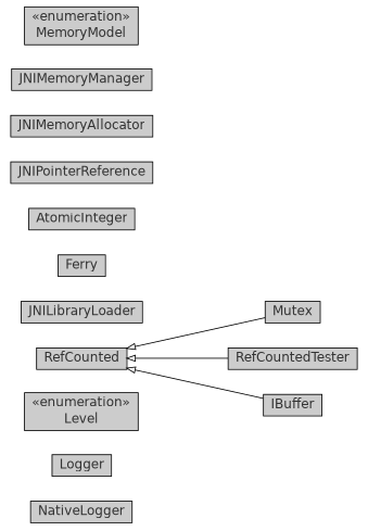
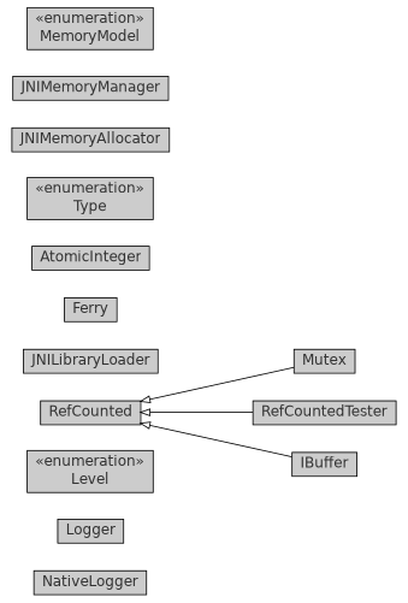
  digraph {
    rankdir=LR
    ranksep=1
    node [fontcolor=grey20 fontname=Helvetica fontsize=15.0 shape=plaintext]
    edge [arrowtail=empty dir=back fontname=Helvetica fontsize=10 headport=p labelfontname=Helvetica labelfontsize=10 tailport=p]
    n1 [label=<<table border="0" cellborder="1" cellspacing="0" cellpadding="2" port="p" bgcolor="grey80" href="./NativeLogger.html"> 		<tr><td><table border="0" cellspacing="0" cellpadding="1"> 			<tr><td> NativeLogger </td></tr> 		</table></td></tr> 		</table>>]
    n2 [label=<<table border="0" cellborder="1" cellspacing="0" cellpadding="2" port="p" bgcolor="grey80" href="./Logger.html"> 		<tr><td><table border="0" cellspacing="0" cellpadding="1"> 			<tr><td> Logger </td></tr> 		</table></td></tr> 		</table>>]
    n3 [label=<<table border="0" cellborder="1" cellspacing="0" cellpadding="2" port="p" bgcolor="grey80" href="./Logger.Level.html"> 		<tr><td><table border="0" cellspacing="0" cellpadding="1"> 			<tr><td> &laquo;enumeration&raquo; </td></tr> 			<tr><td> Level </td></tr> 		</table></td></tr> 		</table>>]
    n4 [label=<<table border="0" cellborder="1" cellspacing="0" cellpadding="2" port="p" bgcolor="grey80" href="./Mutex.html"> 		<tr><td><table border="0" cellspacing="0" cellpadding="1"> 			<tr><td> Mutex </td></tr> 		</table></td></tr> 		</table>>]
    n5 [label=<<table border="0" cellborder="1" cellspacing="0" cellpadding="2" port="p" bgcolor="grey80" href="./JNILibraryLoader.html"> 		<tr><td><table border="0" cellspacing="0" cellpadding="1"> 			<tr><td> JNILibraryLoader </td></tr> 		</table></td></tr> 		</table>>]
    n6 [label=<<table border="0" cellborder="1" cellspacing="0" cellpadding="2" port="p" bgcolor="grey80" href="./RefCounted.html"> 		<tr><td><table border="0" cellspacing="0" cellpadding="1"> 			<tr><td> RefCounted </td></tr> 		</table></td></tr> 		</table>>]
    n7 [label=<<table border="0" cellborder="1" cellspacing="0" cellpadding="2" port="p" bgcolor="grey80" href="./RefCountedTester.html"> 		<tr><td><table border="0" cellspacing="0" cellpadding="1"> 			<tr><td> RefCountedTester </td></tr> 		</table></td></tr> 		</table>>]
    n8 [label=<<table border="0" cellborder="1" cellspacing="0" cellpadding="2" port="p" bgcolor="grey80" href="./IBuffer.html"> 		<tr><td><table border="0" cellspacing="0" cellpadding="1"> 			<tr><td> IBuffer </td></tr> 		</table></td></tr> 		</table>>]
    n9 [label=<<table border="0" cellborder="1" cellspacing="0" cellpadding="2" port="p" bgcolor="grey80" href="./Ferry.html"> 		<tr><td><table border="0" cellspacing="0" cellpadding="1"> 			<tr><td> Ferry </td></tr> 		</table></td></tr> 		</table>>]
    n10 [label=<<table border="0" cellborder="1" cellspacing="0" cellpadding="2" port="p" bgcolor="grey80" href="./AtomicInteger.html"> 		<tr><td><table border="0" cellspacing="0" cellpadding="1"> 			<tr><td> AtomicInteger </td></tr> 		</table></td></tr> 		</table>>]
-   n11 [label=<<table border="0" cellborder="1" cellspacing="0" cellpadding="2" port="p" bgcolor="grey80" href="./JNIPointerReference.html"> 		<tr><td><table border="0" cellspacing="0" cellpadding="1"> 			<tr><td> JNIPointerReference </td></tr> 		</table></td></tr> 		</table>>]
+   n12 [label=<<table border="0" cellborder="1" cellspacing="0" cellpadding="2" port="p" bgcolor="grey80" href="./IBuffer.Type.html"> 		<tr><td><table border="0" cellspacing="0" cellpadding="1"> 			<tr><td> &laquo;enumeration&raquo; </td></tr> 			<tr><td> Type </td></tr> 		</table></td></tr> 		</table>>]
    n13 [label=<<table border="0" cellborder="1" cellspacing="0" cellpadding="2" port="p" bgcolor="grey80" href="./JNIMemoryAllocator.html"> 		<tr><td><table border="0" cellspacing="0" cellpadding="1"> 			<tr><td> JNIMemoryAllocator </td></tr> 		</table></td></tr> 		</table>>]
    n14 [label=<<table border="0" cellborder="1" cellspacing="0" cellpadding="2" port="p" bgcolor="grey80" href="./JNIMemoryManager.html"> 		<tr><td><table border="0" cellspacing="0" cellpadding="1"> 			<tr><td> JNIMemoryManager </td></tr> 		</table></td></tr> 		</table>>]
    n15 [label=<<table border="0" cellborder="1" cellspacing="0" cellpadding="2" port="p" bgcolor="grey80" href="./JNIMemoryManager.MemoryModel.html"> 		<tr><td><table border="0" cellspacing="0" cellpadding="1"> 			<tr><td> &laquo;enumeration&raquo; </td></tr> 			<tr><td> MemoryModel </td></tr> 		</table></td></tr> 		</table>>]
    n6 -> n4
    n6 -> n7
    n6 -> n8
  }
